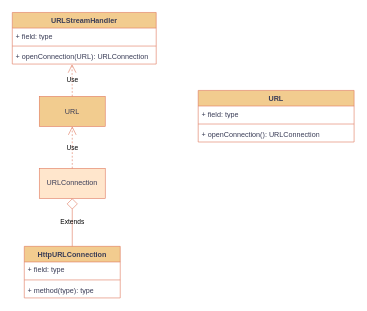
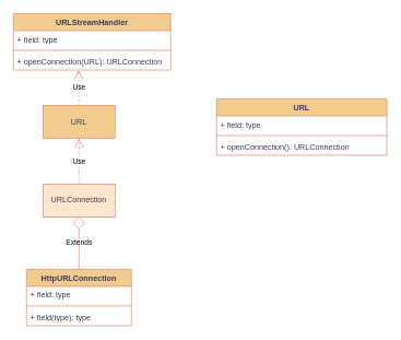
  <mxCell id="0" />
  <mxCell id="1" parent="0" />
  <mxCell id="2" value="HttpURLConnection" style="swimlane;fontStyle=1;align=center;verticalAlign=top;childLayout=stackLayout;horizontal=1;startSize=26;horizontalStack=0;resizeParent=1;resizeParentMax=0;resizeLast=0;collapsible=1;marginBottom=0;whiteSpace=wrap;html=1;strokeColor=#E07A5F;fontColor=#393C56;fillColor=#F2CC8F;labelBackgroundColor=none;" parent="1" vertex="1"><mxGeometry x="40" y="410" width="160" height="86" as="geometry" /></mxCell>
  <mxCell id="3" value="+ field: type" style="text;strokeColor=none;fillColor=none;align=left;verticalAlign=top;spacingLeft=4;spacingRight=4;overflow=hidden;rotatable=0;points=[[0,0.5],[1,0.5]];portConstraint=eastwest;whiteSpace=wrap;html=1;fontColor=#393C56;labelBackgroundColor=none;" parent="2" vertex="1"><mxGeometry y="26" width="160" height="26" as="geometry" /></mxCell>
  <mxCell id="4" value="" style="line;strokeWidth=1;fillColor=none;align=left;verticalAlign=middle;spacingTop=-1;spacingLeft=3;spacingRight=3;rotatable=0;labelPosition=right;points=[];portConstraint=eastwest;strokeColor=#E07A5F;fontColor=#393C56;labelBackgroundColor=none;" parent="2" vertex="1"><mxGeometry y="52" width="160" height="8" as="geometry" /></mxCell>
- <mxCell id="5" value="+ method(type): type" style="text;strokeColor=none;fillColor=none;align=left;verticalAlign=top;spacingLeft=4;spacingRight=4;overflow=hidden;rotatable=0;points=[[0,0.5],[1,0.5]];portConstraint=eastwest;whiteSpace=wrap;html=1;fontColor=#393C56;labelBackgroundColor=none;" parent="2" vertex="1"><mxGeometry y="60" width="160" height="26" as="geometry" /></mxCell>
+ <mxCell id="5" value="+ field(type): type" style="text;strokeColor=none;fillColor=none;align=left;verticalAlign=top;spacingLeft=4;spacingRight=4;overflow=hidden;rotatable=0;points=[[0,0.5],[1,0.5]];portConstraint=eastwest;whiteSpace=wrap;html=1;fontColor=#393C56;labelBackgroundColor=none;" parent="2" vertex="1"><mxGeometry y="60" width="160" height="26" as="geometry" /></mxCell>
  <mxCell id="6" value="URLConnection" style="html=1;whiteSpace=wrap;strokeColor=#E07A5F;fontColor=#393C56;fillColor=#ffe6cc;labelBackgroundColor=none;" parent="1" vertex="1"><mxGeometry x="65" y="280" width="110" height="50" as="geometry" /></mxCell>
  <mxCell id="7" value="Extends" style="endArrow=diamond;endSize=16;endFill=0;html=1;rounded=0;strokeColor=#E07A5F;fontColor=default;fillColor=#F2CC8F;exitX=0.5;exitY=0;exitDx=0;exitDy=0;entryX=0.5;entryY=1;entryDx=0;entryDy=0;labelBackgroundColor=none;" parent="1" source="2" target="6" edge="1"><mxGeometry width="160" relative="1" as="geometry"><mxPoint x="180" y="480" as="sourcePoint" /><mxPoint x="340" y="480" as="targetPoint" /></mxGeometry></mxCell>
  <mxCell id="8" value="URL" style="html=1;whiteSpace=wrap;strokeColor=#E07A5F;fontColor=#393C56;fillColor=#F2CC8F;labelBackgroundColor=none;" parent="1" vertex="1"><mxGeometry x="65" y="160" width="110" height="50" as="geometry" /></mxCell>
  <mxCell id="9" value="Use" style="endArrow=open;endSize=12;dashed=1;html=1;rounded=0;strokeColor=#E07A5F;fontColor=default;fillColor=#F2CC8F;exitX=0.5;exitY=0;exitDx=0;exitDy=0;entryX=0.5;entryY=1;entryDx=0;entryDy=0;labelBackgroundColor=none;" parent="1" source="6" target="8" edge="1"><mxGeometry width="160" relative="1" as="geometry"><mxPoint x="180" y="280" as="sourcePoint" /><mxPoint x="340" y="280" as="targetPoint" /></mxGeometry></mxCell>
  <mxCell id="10" value="Use" style="endArrow=open;endSize=12;dashed=1;html=1;rounded=0;strokeColor=#E07A5F;fontColor=default;fillColor=#F2CC8F;exitX=0.5;exitY=0;exitDx=0;exitDy=0;entryX=0.415;entryY=1.013;entryDx=0;entryDy=0;entryPerimeter=0;labelBackgroundColor=none;" parent="1" target="14" edge="1"><mxGeometry width="160" relative="1" as="geometry"><mxPoint x="120" y="160" as="sourcePoint" /><mxPoint x="122.48" y="59.406" as="targetPoint" /><mxPoint as="offset" /></mxGeometry></mxCell>
  <mxCell id="11" value="URLStreamHandler" style="swimlane;fontStyle=1;align=center;verticalAlign=top;childLayout=stackLayout;horizontal=1;startSize=26;horizontalStack=0;resizeParent=1;resizeParentMax=0;resizeLast=0;collapsible=1;marginBottom=0;whiteSpace=wrap;html=1;strokeColor=#E07A5F;fontColor=#393C56;fillColor=#F2CC8F;labelBackgroundColor=none;" parent="1" vertex="1"><mxGeometry x="20" y="20" width="240" height="86" as="geometry" /></mxCell>
  <mxCell id="12" value="+ field: type" style="text;strokeColor=none;fillColor=none;align=left;verticalAlign=top;spacingLeft=4;spacingRight=4;overflow=hidden;rotatable=0;points=[[0,0.5],[1,0.5]];portConstraint=eastwest;whiteSpace=wrap;html=1;fontColor=#393C56;labelBackgroundColor=none;" parent="11" vertex="1"><mxGeometry y="26" width="240" height="26" as="geometry" /></mxCell>
  <mxCell id="13" value="" style="line;strokeWidth=1;fillColor=none;align=left;verticalAlign=middle;spacingTop=-1;spacingLeft=3;spacingRight=3;rotatable=0;labelPosition=right;points=[];portConstraint=eastwest;strokeColor=#E07A5F;fontColor=#393C56;labelBackgroundColor=none;" parent="11" vertex="1"><mxGeometry y="52" width="240" height="8" as="geometry" /></mxCell>
  <mxCell id="14" value="+ openConnection(URL): URLConnection" style="text;strokeColor=none;fillColor=none;align=left;verticalAlign=top;spacingLeft=4;spacingRight=4;overflow=hidden;rotatable=0;points=[[0,0.5],[1,0.5]];portConstraint=eastwest;whiteSpace=wrap;html=1;fontColor=#393C56;labelBackgroundColor=none;" parent="11" vertex="1"><mxGeometry y="60" width="240" height="26" as="geometry" /></mxCell>
  <mxCell id="15" value="URL" style="swimlane;fontStyle=1;align=center;verticalAlign=top;childLayout=stackLayout;horizontal=1;startSize=26;horizontalStack=0;resizeParent=1;resizeParentMax=0;resizeLast=0;collapsible=1;marginBottom=0;whiteSpace=wrap;html=1;labelBackgroundColor=none;fillColor=#F2CC8F;strokeColor=#E07A5F;fontColor=#393C56;" vertex="1" parent="1"><mxGeometry x="330" y="150" width="260" height="86" as="geometry" /></mxCell>
  <mxCell id="16" value="+ field: type" style="text;strokeColor=none;fillColor=none;align=left;verticalAlign=top;spacingLeft=4;spacingRight=4;overflow=hidden;rotatable=0;points=[[0,0.5],[1,0.5]];portConstraint=eastwest;whiteSpace=wrap;html=1;labelBackgroundColor=none;fontColor=#393C56;" vertex="1" parent="15"><mxGeometry y="26" width="260" height="26" as="geometry" /></mxCell>
  <mxCell id="17" value="" style="line;strokeWidth=1;fillColor=none;align=left;verticalAlign=middle;spacingTop=-1;spacingLeft=3;spacingRight=3;rotatable=0;labelPosition=right;points=[];portConstraint=eastwest;strokeColor=#E07A5F;labelBackgroundColor=none;fontColor=#393C56;" vertex="1" parent="15"><mxGeometry y="52" width="260" height="8" as="geometry" /></mxCell>
  <mxCell id="18" value="+ openConnection(): URLConnection" style="text;strokeColor=none;fillColor=none;align=left;verticalAlign=top;spacingLeft=4;spacingRight=4;overflow=hidden;rotatable=0;points=[[0,0.5],[1,0.5]];portConstraint=eastwest;whiteSpace=wrap;html=1;labelBackgroundColor=none;fontColor=#393C56;" vertex="1" parent="15"><mxGeometry y="60" width="260" height="26" as="geometry" /></mxCell>
